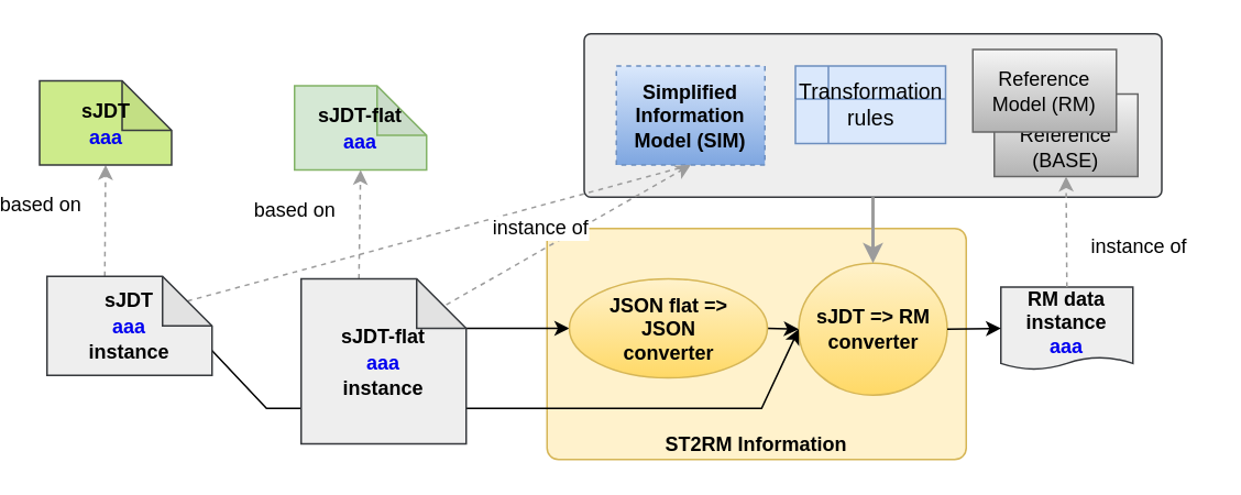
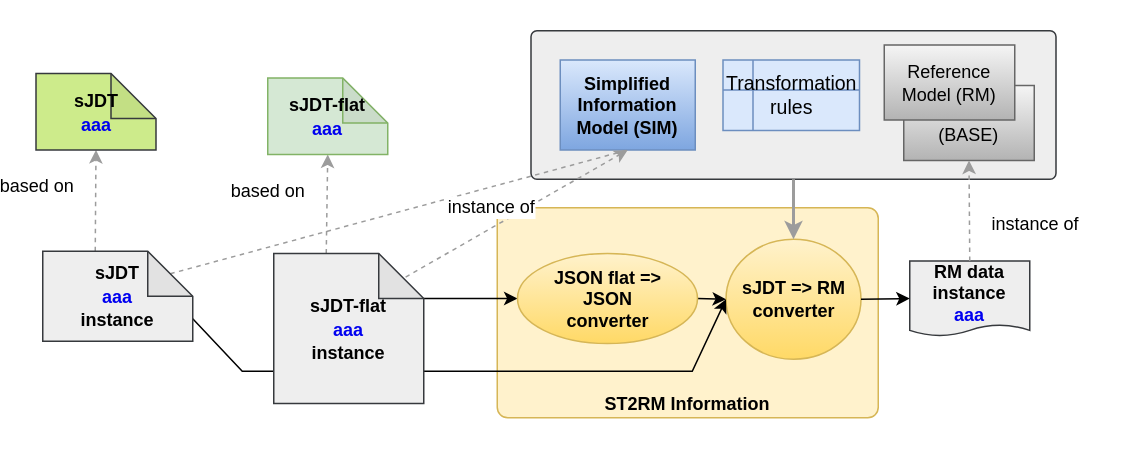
  <mxCell id="0" />
  <mxCell id="1" parent="0" />
  <mxCell id="2" value="" style="rounded=1;whiteSpace=wrap;html=1;fontSize=13;arcSize=4;fillColor=#eeeeee;strokeColor=#36393d;" parent="1" vertex="1"><mxGeometry x="350.5" y="20" width="350" height="99" as="geometry" /></mxCell>
  <mxCell id="3" value="&lt;span style=&quot;font-weight: 700 ; white-space: normal&quot;&gt;ST2RM Information&lt;/span&gt;" style="rounded=1;whiteSpace=wrap;html=1;arcSize=5;fillColor=#fff2cc;strokeColor=#d6b656;verticalAlign=bottom;" parent="1" vertex="1"><mxGeometry x="328" y="138" width="254" height="140" as="geometry" /></mxCell>
- <mxCell id="4" value="Simplified Information&lt;br&gt;Model (SIM)" style="rounded=0;whiteSpace=wrap;html=1;fillColor=#dae8fc;strokeColor=#6c8ebf;fontStyle=1;gradientColor=#7ea6e0;dashed=1;" parent="1" vertex="1"><mxGeometry x="370" y="39.5" width="90" height="60" as="geometry" /></mxCell>
+ <mxCell id="4" value="Simplified Information&lt;br&gt;Model (SIM)" style="rounded=0;whiteSpace=wrap;html=1;fillColor=#dae8fc;strokeColor=#6c8ebf;fontStyle=1;gradientColor=#7ea6e0;" parent="1" vertex="1"><mxGeometry x="370" y="39.5" width="90" height="60" as="geometry" /></mxCell>
  <mxCell id="5" style="rounded=0;orthogonalLoop=1;jettySize=auto;html=1;exitX=0;exitY=0;exitDx=35;exitDy=0;dashed=1;strokeColor=#9C9C9C;exitPerimeter=0;entryX=0.5;entryY=1;entryDx=0;entryDy=0;entryPerimeter=0;" parent="1" source="26" target="28" edge="1"><mxGeometry relative="1" as="geometry"><mxPoint x="215" y="175" as="sourcePoint" /><mxPoint x="214" y="97" as="targetPoint" /></mxGeometry></mxCell>
  <mxCell id="6" value="based on" style="text;html=1;resizable=0;points=[];align=center;verticalAlign=middle;labelBackgroundColor=#ffffff;" parent="5" vertex="1" connectable="0"><mxGeometry x="0.404" y="-9" relative="1" as="geometry"><mxPoint x="-49" y="3.5" as="offset" /></mxGeometry></mxCell>
  <mxCell id="7" value="sJDT =&amp;gt; RM converter" style="ellipse;whiteSpace=wrap;html=1;gradientColor=#ffd966;fillColor=#fff2cc;strokeColor=#d6b656;fontStyle=1" parent="1" vertex="1"><mxGeometry x="480.5" y="159" width="90" height="80" as="geometry" /></mxCell>
  <mxCell id="8" style="edgeStyle=none;rounded=0;orthogonalLoop=1;jettySize=auto;html=1;exitX=0;exitY=0;exitDx=100;exitDy=30;entryX=0;entryY=0.5;entryDx=0;entryDy=0;exitPerimeter=0;" parent="1" source="26" target="20" edge="1"><mxGeometry relative="1" as="geometry"><mxPoint x="275" y="200" as="sourcePoint" /><mxPoint x="243.5" y="135" as="targetPoint" /></mxGeometry></mxCell>
  <mxCell id="9" value="RM data instance&lt;br&gt;&lt;font color=&quot;#0000f0&quot;&gt;aaa&lt;/font&gt;&lt;br&gt;" style="shape=document;whiteSpace=wrap;html=1;boundedLbl=1;size=0.15;fillColor=#eeeeee;strokeColor=#36393d;fontStyle=1;" parent="1" vertex="1"><mxGeometry x="603" y="173.5" width="80" height="50" as="geometry" /></mxCell>
- <mxCell id="10" value="Base Reference (BASE)" style="rounded=0;whiteSpace=wrap;html=1;gradientColor=#b3b3b3;fillColor=#f5f5f5;strokeColor=#666666;" parent="1" vertex="1"><mxGeometry x="599" y="56.5" width="87" height="50" as="geometry" /></mxCell>
+ <mxCell id="10" value="Base Model (BASE)" style="rounded=0;whiteSpace=wrap;html=1;gradientColor=#b3b3b3;fillColor=#f5f5f5;strokeColor=#666666;" parent="1" vertex="1"><mxGeometry x="599" y="56.5" width="87" height="50" as="geometry" /></mxCell>
  <mxCell id="11" value="Reference Model (RM)" style="rounded=0;whiteSpace=wrap;html=1;gradientColor=#b3b3b3;fillColor=#f5f5f5;strokeColor=#666666;" parent="1" vertex="1"><mxGeometry x="586" y="29.5" width="87" height="50" as="geometry" /></mxCell>
  <mxCell id="12" style="edgeStyle=none;rounded=0;orthogonalLoop=1;jettySize=auto;html=1;exitX=0.5;exitY=0;exitDx=0;exitDy=0;entryX=0.5;entryY=1;entryDx=0;entryDy=0;strokeColor=#9C9C9C;dashed=1;" parent="1" source="9" target="10" edge="1"><mxGeometry relative="1" as="geometry"><mxPoint x="644" y="166.5" as="sourcePoint" /></mxGeometry></mxCell>
  <mxCell id="13" value="instance of" style="text;html=1;resizable=0;points=[];autosize=1;align=left;verticalAlign=top;spacingTop=-4;fontColor=#000000;" parent="1" vertex="1"><mxGeometry x="656" y="138.5" width="70" height="20" as="geometry" /></mxCell>
  <mxCell id="14" style="edgeStyle=none;rounded=0;orthogonalLoop=1;jettySize=auto;html=1;exitX=1;exitY=0.5;exitDx=0;exitDy=0;entryX=0;entryY=0.5;entryDx=0;entryDy=0;" parent="1" source="7" target="9" edge="1"><mxGeometry relative="1" as="geometry"><mxPoint x="434" y="151" as="sourcePoint" /><mxPoint x="514" y="180" as="targetPoint" /></mxGeometry></mxCell>
  <mxCell id="15" style="rounded=0;orthogonalLoop=1;jettySize=auto;html=1;exitX=0;exitY=0;exitDx=35;exitDy=0;dashed=1;strokeColor=#9C9C9C;exitPerimeter=0;entryX=0.5;entryY=1;entryDx=0;entryDy=0;entryPerimeter=0;" parent="1" source="25" target="27" edge="1"><mxGeometry relative="1" as="geometry"><mxPoint x="60" y="174" as="sourcePoint" /><mxPoint x="60" y="102.5" as="targetPoint" /></mxGeometry></mxCell>
  <mxCell id="16" value="based on" style="text;html=1;resizable=0;points=[];align=center;verticalAlign=middle;labelBackgroundColor=#ffffff;" parent="15" vertex="1" connectable="0"><mxGeometry x="0.404" y="-9" relative="1" as="geometry"><mxPoint x="-49" y="3.5" as="offset" /></mxGeometry></mxCell>
  <mxCell id="17" style="rounded=0;orthogonalLoop=1;jettySize=auto;html=1;exitX=0;exitY=0;exitDx=100;exitDy=45;entryX=0;entryY=0.5;entryDx=0;entryDy=0;strokeColor=#000000;strokeWidth=1;exitPerimeter=0;" parent="1" source="25" target="7" edge="1"><mxGeometry relative="1" as="geometry"><Array as="points"><mxPoint x="158" y="247" /><mxPoint x="458" y="247" /></Array><mxPoint x="135" y="199" as="sourcePoint" /></mxGeometry></mxCell>
  <mxCell id="18" style="edgeStyle=none;rounded=0;orthogonalLoop=1;jettySize=auto;html=1;exitX=0;exitY=0;exitDx=85;exitDy=15;entryX=0.5;entryY=1;entryDx=0;entryDy=0;startArrow=none;startFill=0;endArrow=none;endFill=0;strokeColor=#9C9C9C;strokeWidth=1;fontSize=13;dashed=1;exitPerimeter=0;" parent="1" source="25" target="4" edge="1"><mxGeometry relative="1" as="geometry"><mxPoint x="110" y="174" as="sourcePoint" /></mxGeometry></mxCell>
  <mxCell id="19" style="edgeStyle=none;rounded=0;orthogonalLoop=1;jettySize=auto;html=1;exitX=1;exitY=0.5;exitDx=0;exitDy=0;entryX=0;entryY=0.5;entryDx=0;entryDy=0;" parent="1" source="20" target="7" edge="1"><mxGeometry relative="1" as="geometry"><mxPoint x="439.5" y="221" as="sourcePoint" /></mxGeometry></mxCell>
  <mxCell id="20" value="JSON flat =&amp;gt; &lt;br&gt;JSON &lt;br&gt;converter" style="ellipse;whiteSpace=wrap;html=1;gradientColor=#ffd966;fillColor=#fff2cc;strokeColor=#d6b656;fontStyle=1" parent="1" vertex="1"><mxGeometry x="341.5" y="168.5" width="120" height="60" as="geometry" /></mxCell>
  <mxCell id="21" value="Transformation&lt;br style=&quot;font-size: 13px;&quot;&gt;rules" style="shape=internalStorage;whiteSpace=wrap;html=1;backgroundOutline=1;fillColor=#dae8fc;strokeColor=#6c8ebf;fontSize=13;" parent="1" vertex="1"><mxGeometry x="478.5" y="39.5" width="91" height="47" as="geometry" /></mxCell>
  <mxCell id="22" style="edgeStyle=none;rounded=0;orthogonalLoop=1;jettySize=auto;html=1;exitX=0.5;exitY=1;exitDx=0;exitDy=0;entryX=0.5;entryY=0;entryDx=0;entryDy=0;strokeColor=#9C9C9C;strokeWidth=2;" parent="1" source="2" target="7" edge="1"><mxGeometry relative="1" as="geometry"><mxPoint x="635.5" y="104" as="sourcePoint" /><mxPoint x="567.5" y="181" as="targetPoint" /></mxGeometry></mxCell>
  <mxCell id="23" style="rounded=0;orthogonalLoop=1;jettySize=auto;html=1;exitX=0.775;exitY=0.217;exitDx=0;exitDy=0;dashed=1;strokeColor=#9C9C9C;entryX=0.5;entryY=1;entryDx=0;entryDy=0;exitPerimeter=0;" parent="1" source="26" target="4" edge="1"><mxGeometry relative="1" as="geometry"><mxPoint x="255" y="175" as="sourcePoint" /><mxPoint x="243.345" y="152" as="targetPoint" /></mxGeometry></mxCell>
  <mxCell id="24" value="instance of" style="text;html=1;resizable=0;points=[];align=center;verticalAlign=middle;labelBackgroundColor=#ffffff;" parent="23" vertex="1" connectable="0"><mxGeometry x="0.404" y="-9" relative="1" as="geometry"><mxPoint x="-49" y="3.5" as="offset" /></mxGeometry></mxCell>
  <mxCell id="25" value="&lt;span style=&quot;font-size: 12px ; font-weight: 700 ; white-space: normal&quot;&gt;sJDT&lt;/span&gt;&lt;br style=&quot;font-size: 12px ; font-weight: 700 ; white-space: normal&quot;&gt;&lt;font color=&quot;#0000f0&quot; style=&quot;font-size: 12px ; font-weight: 700 ; white-space: normal&quot;&gt;aaa&lt;br&gt;&lt;/font&gt;&lt;span style=&quot;font-size: 12px ; font-weight: 700 ; white-space: normal&quot;&gt;instance&lt;/span&gt;" style="shape=note;whiteSpace=wrap;html=1;backgroundOutline=1;darkOpacity=0.05;fontSize=13;fillColor=#eeeeee;strokeColor=#36393d;" parent="1" vertex="1"><mxGeometry x="25" y="167" width="100" height="60" as="geometry" /></mxCell>
  <mxCell id="26" value="&lt;span style=&quot;font-size: 12px ; font-weight: 700 ; white-space: normal&quot;&gt;sJDT-flat&lt;/span&gt;&lt;br style=&quot;font-size: 12px ; font-weight: 700 ; white-space: normal&quot;&gt;&lt;font color=&quot;#0000f0&quot; style=&quot;font-size: 12px ; font-weight: 700 ; white-space: normal&quot;&gt;aaa&lt;br&gt;&lt;/font&gt;&lt;span style=&quot;font-size: 12px ; font-weight: 700 ; white-space: normal&quot;&gt;instance&lt;/span&gt;" style="shape=note;whiteSpace=wrap;html=1;backgroundOutline=1;darkOpacity=0.05;fontSize=13;fillColor=#eeeeee;strokeColor=#36393d;" parent="1" vertex="1"><mxGeometry x="179" y="168.5" width="100" height="100" as="geometry" /></mxCell>
  <mxCell id="27" value="&lt;span style=&quot;font-size: 12px ; font-weight: 700 ; white-space: normal&quot;&gt;sJDT&lt;/span&gt;&lt;br style=&quot;font-size: 12px ; font-weight: 700 ; white-space: normal&quot;&gt;&lt;font color=&quot;#0000f0&quot; style=&quot;font-size: 12px ; font-weight: 700 ; white-space: normal&quot;&gt;aaa&lt;/font&gt;" style="shape=note;whiteSpace=wrap;html=1;backgroundOutline=1;darkOpacity=0.05;fontSize=13;align=center;fillColor=#cdeb8b;strokeColor=#36393d;" vertex="1" parent="1"><mxGeometry x="20.5" y="48.5" width="80" height="51" as="geometry" /></mxCell>
  <mxCell id="28" value="&lt;span style=&quot;font-size: 12px ; font-weight: 700 ; white-space: normal&quot;&gt;sJDT-flat&lt;/span&gt;&lt;br style=&quot;font-size: 12px ; font-weight: 700 ; white-space: normal&quot;&gt;&lt;font color=&quot;#0000f0&quot; style=&quot;font-size: 12px ; font-weight: 700 ; white-space: normal&quot;&gt;aaa&lt;/font&gt;" style="shape=note;whiteSpace=wrap;html=1;backgroundOutline=1;darkOpacity=0.05;fontSize=13;align=center;fillColor=#d5e8d4;strokeColor=#82b366;" vertex="1" parent="1"><mxGeometry x="175" y="51.5" width="80" height="51" as="geometry" /></mxCell>
